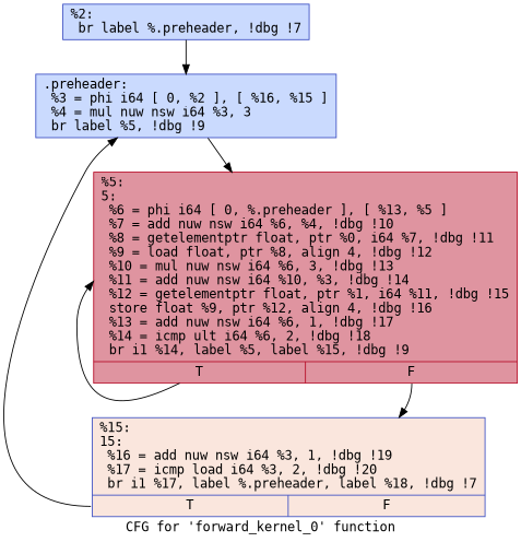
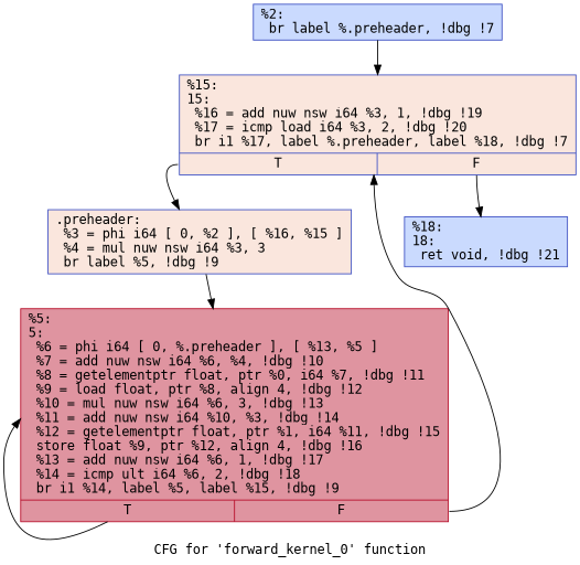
  digraph {
    fontname="DejaVu Sans Mono"
    label="CFG for 'forward_kernel_0' function"
    node [color="#3d50c3ff" fillcolor="#88abfd70" fontname="DejaVu Sans Mono" shape=record style=filled]
    edge [fontname="DejaVu Sans Mono"]
    n1 [label="{%2:\l  br label %.preheader, !dbg !7\l}"]
-   n2 [label="{.preheader:                                       \l  %3 = phi i64 [ 0, %2 ], [ %16, %15 ]\l  %4 = mul nuw nsw i64 %3, 3\l  br label %5, !dbg !9\l}"]
+   n2 [fillcolor="#f3c7b170" label="{.preheader:                                       \l  %3 = phi i64 [ 0, %2 ], [ %16, %15 ]\l  %4 = mul nuw nsw i64 %3, 3\l  br label %5, !dbg !9\l}"]
    n3 [color="#b70d28ff" fillcolor="#b70d2870" label="{%5:\l5:                                                \l  %6 = phi i64 [ 0, %.preheader ], [ %13, %5 ]\l  %7 = add nuw nsw i64 %6, %4, !dbg !10\l  %8 = getelementptr float, ptr %0, i64 %7, !dbg !11\l  %9 = load float, ptr %8, align 4, !dbg !12\l  %10 = mul nuw nsw i64 %6, 3, !dbg !13\l  %11 = add nuw nsw i64 %10, %3, !dbg !14\l  %12 = getelementptr float, ptr %1, i64 %11, !dbg !15\l  store float %9, ptr %12, align 4, !dbg !16\l  %13 = add nuw nsw i64 %6, 1, !dbg !17\l  %14 = icmp ult i64 %6, 2, !dbg !18\l  br i1 %14, label %5, label %15, !dbg !9\l|{<s0>T|<s1>F}}"]
    n4 [fillcolor="#f3c7b170" label="{%15:\l15:                                               \l  %16 = add nuw nsw i64 %3, 1, !dbg !19\l  %17 = icmp load i64 %3, 2, !dbg !20\l  br i1 %17, label %.preheader, label %18, !dbg !7\l|{<s0>T|<s1>F}}"]
-   n1 -> n2
+   n5 [label="{%18:\l18:                                               \l  ret void, !dbg !21\l}"]
+   n1 -> n4
    n2 -> n3
    n3 -> n3 [tailport=s0]
    n3 -> n4 [tailport=s1]
    n4 -> n2 [tailport=s0]
+   n4 -> n5 [tailport=s1]
  }
